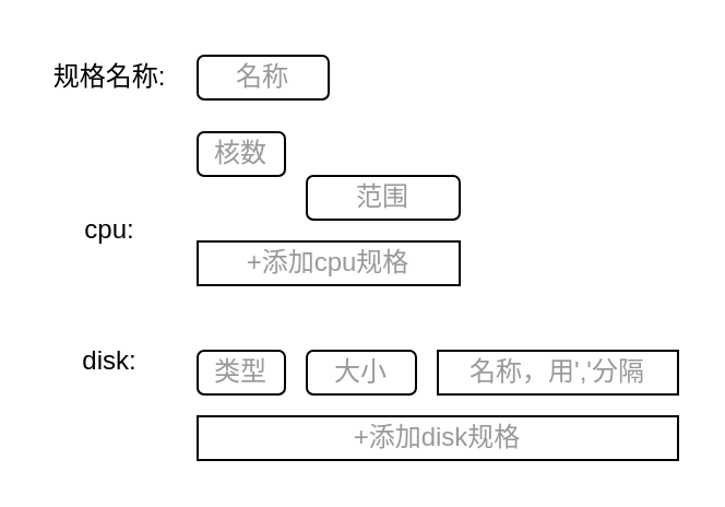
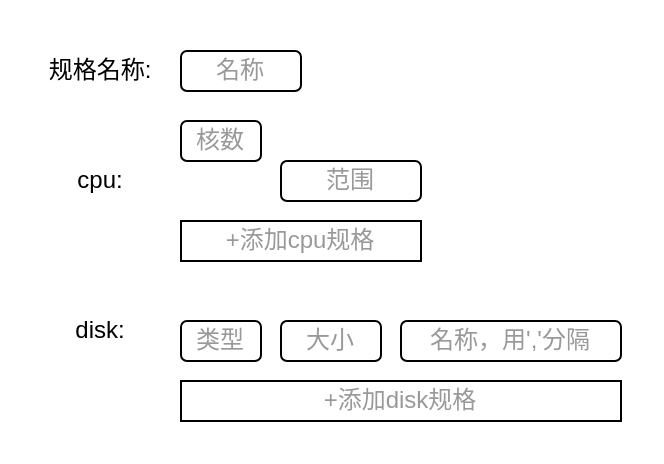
  <mxCell id="0" />
  <mxCell id="1" parent="0" />
  <mxCell id="2" value="&lt;font color=&quot;#999999&quot;&gt;核数&lt;/font&gt;" style="rounded=1;whiteSpace=wrap;html=1;" vertex="1" parent="1"><mxGeometry x="90" y="60" width="40" height="20" as="geometry" /></mxCell>
- <mxCell id="3" value="cpu:" style="text;html=1;strokeColor=none;fillColor=none;align=center;verticalAlign=middle;whiteSpace=wrap;rounded=0;" vertex="1" parent="1"><mxGeometry x="20" y="90" width="60" height="30" as="geometry" /></mxCell>
+ <mxCell id="3" value="cpu:" style="text;html=1;strokeColor=none;fillColor=none;align=center;verticalAlign=middle;whiteSpace=wrap;rounded=0;" vertex="1" parent="1"><mxGeometry x="20" y="75" width="60" height="30" as="geometry" /></mxCell>
  <mxCell id="4" value="&lt;font color=&quot;#999999&quot;&gt;范围&lt;/font&gt;" style="rounded=1;whiteSpace=wrap;html=1;" vertex="1" parent="1"><mxGeometry x="140" y="80" width="70" height="20" as="geometry" /></mxCell>
  <mxCell id="5" value="&lt;font color=&quot;#999999&quot;&gt;+添加cpu规格&lt;/font&gt;" style="rounded=0;whiteSpace=wrap;html=1;" vertex="1" parent="1"><mxGeometry x="90" y="110" width="120" height="20" as="geometry" /></mxCell>
  <mxCell id="6" value="disk:" style="text;html=1;strokeColor=none;fillColor=none;align=center;verticalAlign=middle;whiteSpace=wrap;rounded=0;" vertex="1" parent="1"><mxGeometry x="20" y="150" width="60" height="30" as="geometry" /></mxCell>
  <mxCell id="7" value="&lt;font color=&quot;#999999&quot;&gt;类型&lt;/font&gt;" style="rounded=1;whiteSpace=wrap;html=1;" vertex="1" parent="1"><mxGeometry x="90" y="160" width="40" height="20" as="geometry" /></mxCell>
  <mxCell id="8" value="&lt;font color=&quot;#999999&quot;&gt;大小&lt;/font&gt;" style="rounded=1;whiteSpace=wrap;html=1;" vertex="1" parent="1"><mxGeometry x="140" y="160" width="50" height="20" as="geometry" /></mxCell>
- <mxCell id="9" value="&lt;font color=&quot;#999999&quot;&gt;名称，用','分隔&lt;/font&gt;" style="whiteSpace=wrap;html=1;rounded=0;" vertex="1" parent="1"><mxGeometry x="200" y="160" width="110" height="20" as="geometry" /></mxCell>
+ <mxCell id="9" value="&lt;font color=&quot;#999999&quot;&gt;名称，用','分隔&lt;/font&gt;" style="rounded=1;whiteSpace=wrap;html=1;" vertex="1" parent="1"><mxGeometry x="200" y="160" width="110" height="20" as="geometry" /></mxCell>
  <mxCell id="10" value="&lt;font color=&quot;#999999&quot;&gt;+添加disk规格&lt;/font&gt;" style="rounded=0;whiteSpace=wrap;html=1;" vertex="1" parent="1"><mxGeometry x="90" y="190" width="220" height="20" as="geometry" /></mxCell>
  <mxCell id="11" value="规格名称:" style="text;html=1;strokeColor=none;fillColor=none;align=center;verticalAlign=middle;whiteSpace=wrap;rounded=0;" vertex="1" parent="1"><mxGeometry x="20" y="20" width="60" height="30" as="geometry" /></mxCell>
  <mxCell id="12" value="&lt;font color=&quot;#999999&quot;&gt;名称&lt;/font&gt;" style="rounded=1;whiteSpace=wrap;html=1;" vertex="1" parent="1"><mxGeometry x="90" y="25" width="60" height="20" as="geometry" /></mxCell>
